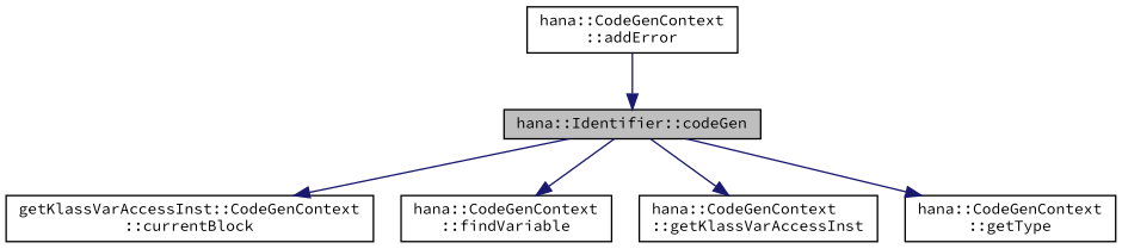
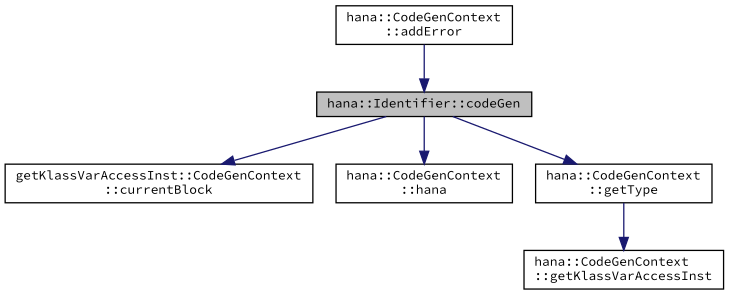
  digraph {
    fontname="Source Code Pro"
    rankdir=TB
    node [color=black fillcolor=white fontname="Source Code Pro" fontsize=10 shape=record style=filled]
    edge [color=midnightblue fontname="Source Code Pro" fontsize=10 labelfontname=Helvetica labelfontsize=10 style=solid]
    n1 [fillcolor=grey75 fontcolor=black height=0.2 label="hana::Identifier::codeGen" width=0.4]
    n2 [height=0.2 label="getKlassVarAccessInst::CodeGenContext\l::currentBlock" width=0.4]
-   n3 [height=0.2 label="hana::CodeGenContext\l::findVariable" width=0.4]
+   n3 [height=0.2 label="hana::CodeGenContext\l::hana" width=0.4]
    n4 [height=0.2 label="hana::CodeGenContext\l::getKlassVarAccessInst" width=0.4]
    n5 [height=0.2 label="hana::CodeGenContext\l::getType" width=0.4]
    n6 [height=0.2 label="hana::CodeGenContext\l::addError" width=0.4]
    n1 -> n2
    n1 -> n3
-   n1 -> n4
+   n5 -> n4
    n1 -> n5
    n6 -> n1
  }
